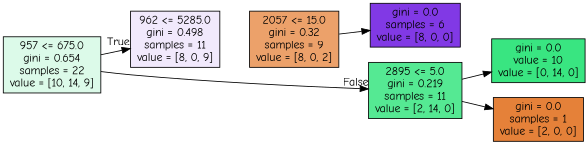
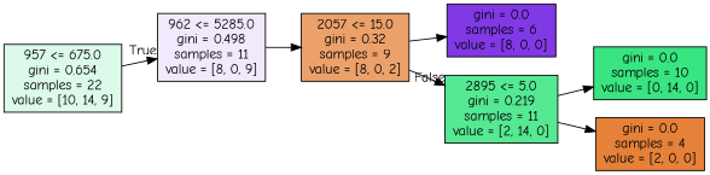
  digraph {
    fontname="Comic Neue"
    rankdir=LR
    node [color=black fontname="Comic Neue" shape=box style=filled]
    edge [fontname="Comic Neue"]
    n1 [fillcolor="#39e5812c" label="957 <= 675.0\ngini = 0.654\nsamples = 22\nvalue = [10, 14, 9]"]
    n2 [fillcolor="#8139e51c" label="962 <= 5285.0\ngini = 0.498\nsamples = 11\nvalue = [8, 0, 9]"]
    n3 [fillcolor="#39e581db" label="2895 <= 5.0\ngini = 0.219\nsamples = 11\nvalue = [2, 14, 0]"]
    n4 [fillcolor="#e58139bf" label="2057 <= 15.0\ngini = 0.32\nsamples = 9\nvalue = [8, 0, 2]"]
-   n5 [fillcolor="#39e581ff" label="gini = 0.0\nvalue = 10\nvalue = [0, 14, 0]"]
-   n6 [fillcolor="#e58139ff" label="gini = 0.0\nsamples = 1\nvalue = [2, 0, 0]"]
+   n5 [fillcolor="#39e581ff" label="gini = 0.0\nsamples = 10\nvalue = [0, 14, 0]"]
+   n6 [fillcolor="#e58139ff" label="gini = 0.0\nsamples = 4\nvalue = [2, 0, 0]"]
    n7 [fillcolor="#8139e5ff" label="gini = 0.0\nsamples = 6\nvalue = [8, 0, 0]"]
    n1 -> n2 [headlabel=True labelangle=45 labeldistance=2.5]
-   n1 -> n3 [headlabel=False labelangle=-45 labeldistance=2.5]
+   n4 -> n3 [headlabel=False labelangle=-45 labeldistance=2.5]
+   n2 -> n4
    n3 -> n5
    n3 -> n6
    n4 -> n7
  }
